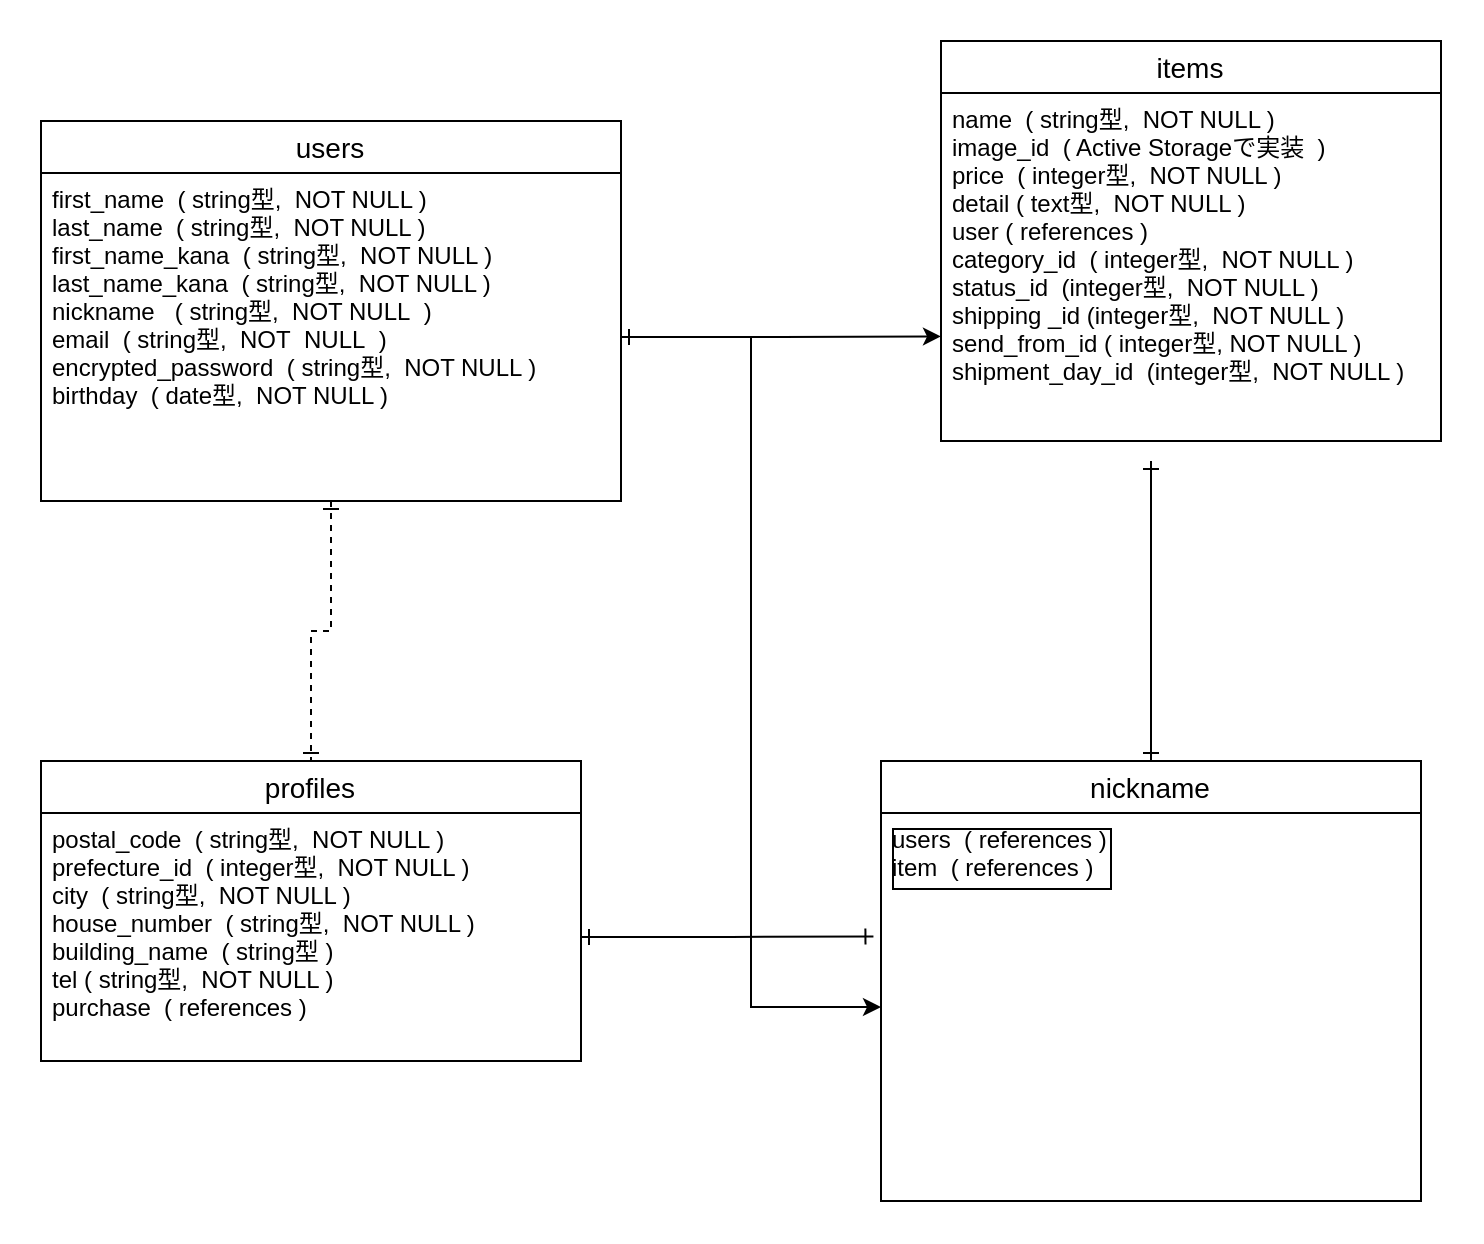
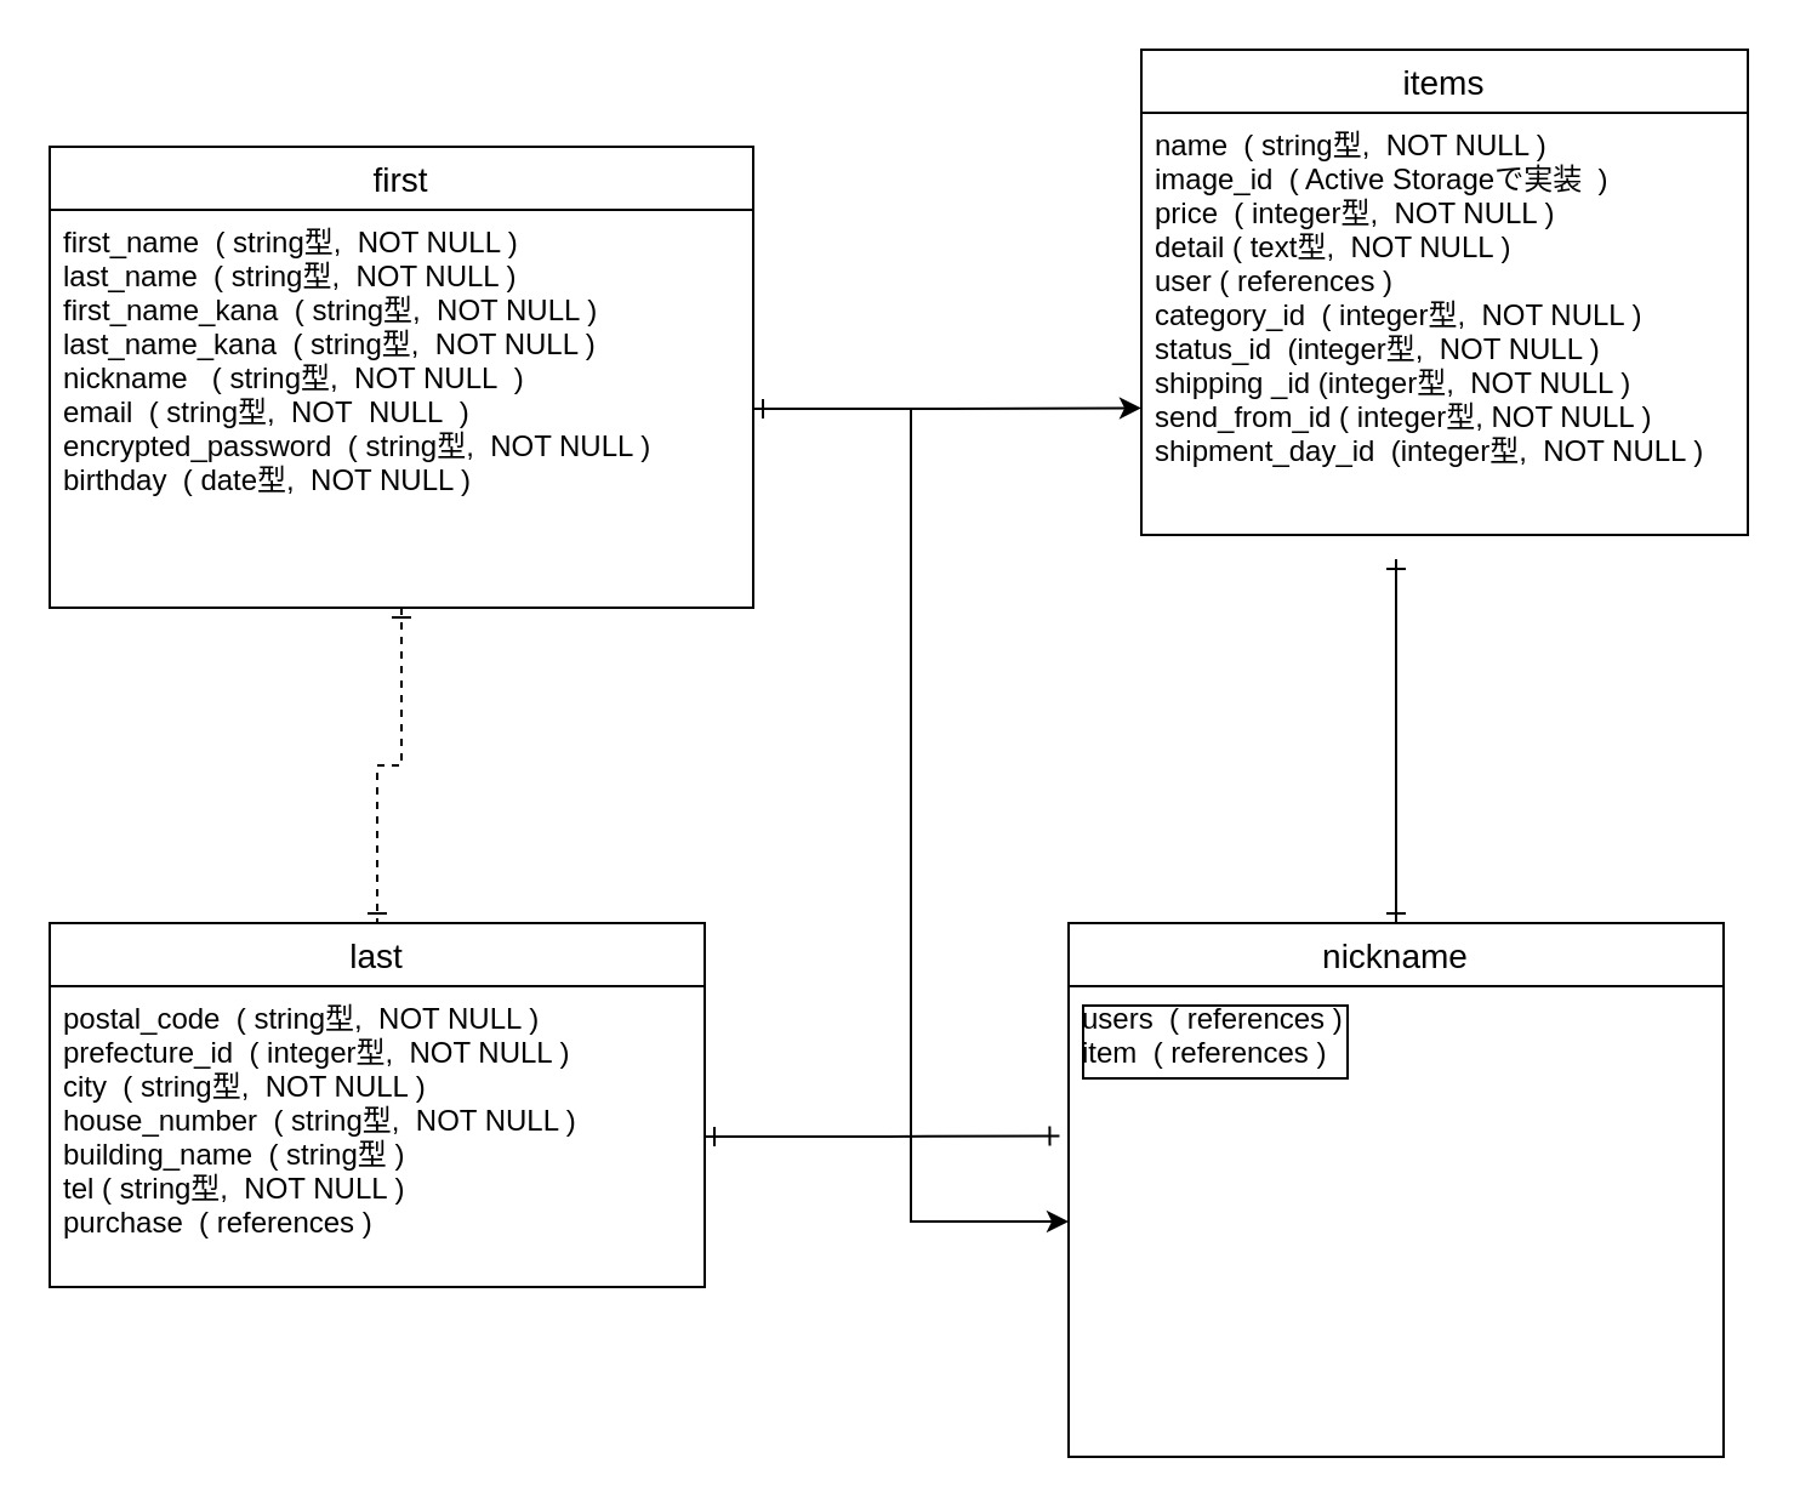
  <mxCell id="0" />
  <mxCell id="1" parent="0" />
  <mxCell id="2" value="" style="edgeStyle=orthogonalEdgeStyle;rounded=0;orthogonalLoop=1;jettySize=auto;html=1;entryX=0.5;entryY=0;entryDx=0;entryDy=0;endArrow=ERone;endFill=0;startArrow=ERone;startFill=0;dashed=1;" parent="1" source="3" target="5" edge="1"><mxGeometry relative="1" as="geometry"><mxPoint x="155" y="330" as="targetPoint" /></mxGeometry></mxCell>
- <mxCell id="3" value="users" style="swimlane;fontStyle=0;childLayout=stackLayout;horizontal=1;startSize=26;horizontalStack=0;resizeParent=1;resizeParentMax=0;resizeLast=0;collapsible=1;marginBottom=0;align=center;fontSize=14;" parent="1" vertex="1"><mxGeometry x="20" y="60" width="290" height="190" as="geometry"><mxRectangle x="50" y="50" width="70" height="26" as="alternateBounds" /></mxGeometry></mxCell>
+ <mxCell id="3" value="first" style="swimlane;fontStyle=0;childLayout=stackLayout;horizontal=1;startSize=26;horizontalStack=0;resizeParent=1;resizeParentMax=0;resizeLast=0;collapsible=1;marginBottom=0;align=center;fontSize=14;" parent="1" vertex="1"><mxGeometry x="20" y="60" width="290" height="190" as="geometry"><mxRectangle x="50" y="50" width="70" height="26" as="alternateBounds" /></mxGeometry></mxCell>
  <mxCell id="4" value="first_name  ( string型,  NOT NULL )&#10;last_name  ( string型,  NOT NULL )&#10;first_name_kana  ( string型,  NOT NULL )&#10;last_name_kana  ( string型,  NOT NULL )&#10;nickname   ( string型,  NOT NULL  )&#10;email  ( string型,  NOT  NULL  )&#10;encrypted_password  ( string型,  NOT NULL )&#10;birthday  ( date型,  NOT NULL )&#10;&#10;" style="text;strokeColor=none;fillColor=none;spacingLeft=4;spacingRight=4;overflow=hidden;rotatable=0;points=[[0,0.5],[1,0.5]];portConstraint=eastwest;fontSize=12;" parent="3" vertex="1"><mxGeometry y="26" width="290" height="164" as="geometry" /></mxCell>
- <mxCell id="5" value="profiles" style="swimlane;fontStyle=0;childLayout=stackLayout;horizontal=1;startSize=26;horizontalStack=0;resizeParent=1;resizeParentMax=0;resizeLast=0;collapsible=1;marginBottom=0;align=center;fontSize=14;" parent="1" vertex="1"><mxGeometry x="20" y="380" width="270" height="150" as="geometry" /></mxCell>
+ <mxCell id="5" value="last" style="swimlane;fontStyle=0;childLayout=stackLayout;horizontal=1;startSize=26;horizontalStack=0;resizeParent=1;resizeParentMax=0;resizeLast=0;collapsible=1;marginBottom=0;align=center;fontSize=14;" parent="1" vertex="1"><mxGeometry x="20" y="380" width="270" height="150" as="geometry" /></mxCell>
  <mxCell id="6" value="postal_code  ( string型,  NOT NULL )&#10;prefecture_id  ( integer型,  NOT NULL )&#10;city  ( string型,  NOT NULL )&#10;house_number  ( string型,  NOT NULL )&#10;building_name  ( string型 )&#10;tel ( string型,  NOT NULL )&#10;purchase  ( references )" style="text;strokeColor=none;fillColor=none;spacingLeft=4;spacingRight=4;overflow=hidden;rotatable=0;points=[[0,0.5],[1,0.5]];portConstraint=eastwest;fontSize=12;" parent="5" vertex="1"><mxGeometry y="26" width="270" height="124" as="geometry" /></mxCell>
  <mxCell id="7" style="edgeStyle=orthogonalEdgeStyle;rounded=0;orthogonalLoop=1;jettySize=auto;html=1;exitX=1;exitY=0.5;exitDx=0;exitDy=0;startArrow=ERone;startFill=0;endArrow=classic;endFill=1;" parent="1" source="4" edge="1"><mxGeometry relative="1" as="geometry"><mxPoint x="470" y="167.706" as="targetPoint" /></mxGeometry></mxCell>
  <mxCell id="8" style="edgeStyle=orthogonalEdgeStyle;rounded=0;orthogonalLoop=1;jettySize=auto;html=1;exitX=0.5;exitY=0;exitDx=0;exitDy=0;startArrow=ERone;startFill=0;endArrow=ERone;endFill=0;fontColor=#f0f0f0;" parent="1" source="9" edge="1"><mxGeometry relative="1" as="geometry"><mxPoint x="575" y="230" as="targetPoint" /></mxGeometry></mxCell>
  <mxCell id="9" value="nickname" style="swimlane;fontStyle=0;childLayout=stackLayout;horizontal=1;startSize=26;horizontalStack=0;resizeParent=1;resizeParentMax=0;resizeLast=0;collapsible=1;marginBottom=0;align=center;fontSize=14;" parent="1" vertex="1"><mxGeometry x="440" y="380" width="270" height="220" as="geometry" /></mxCell>
  <mxCell id="10" value="users  ( references )&#10;item  ( references )&#10;" style="text;strokeColor=none;fillColor=none;spacingLeft=4;spacingRight=4;overflow=hidden;rotatable=0;points=[[0,0.5],[1,0.5]];portConstraint=eastwest;fontSize=12;labelBackgroundColor=none;verticalAlign=top;labelBorderColor=#000000;" parent="9" vertex="1"><mxGeometry y="26" width="270" height="194" as="geometry" /></mxCell>
  <mxCell id="11" style="edgeStyle=orthogonalEdgeStyle;rounded=0;orthogonalLoop=1;jettySize=auto;html=1;startArrow=ERone;startFill=0;endArrow=classic;endFill=1;fontColor=#f0f0f0;" parent="1" source="4" target="10" edge="1"><mxGeometry relative="1" as="geometry" /></mxCell>
  <mxCell id="12" style="edgeStyle=orthogonalEdgeStyle;rounded=0;orthogonalLoop=1;jettySize=auto;html=1;exitX=1;exitY=0.5;exitDx=0;exitDy=0;entryX=-0.014;entryY=0.318;entryDx=0;entryDy=0;entryPerimeter=0;startArrow=ERone;startFill=0;endArrow=ERone;endFill=0;fontColor=#f0f0f0;" parent="1" source="6" target="10" edge="1"><mxGeometry relative="1" as="geometry" /></mxCell>
  <mxCell id="13" value="items" style="swimlane;fontStyle=0;childLayout=stackLayout;horizontal=1;startSize=26;horizontalStack=0;resizeParent=1;resizeParentMax=0;resizeLast=0;collapsible=1;marginBottom=0;align=center;fontSize=14;" parent="1" vertex="1"><mxGeometry x="470" y="20" width="250" height="200" as="geometry" /></mxCell>
  <mxCell id="14" value="name  ( string型,  NOT NULL )&#10;image_id  ( Active Storageで実装  )&#10;price  ( integer型,  NOT NULL )&#10;detail ( text型,  NOT NULL )&#10;user ( references )&#10;category_id  ( integer型,  NOT NULL )&#10;status_id  (integer型,  NOT NULL )&#10;shipping _id (integer型,  NOT NULL )&#10;send_from_id ( integer型, NOT NULL )&#10;shipment_day_id  (integer型,  NOT NULL )&#10;" style="text;strokeColor=none;fillColor=none;spacingLeft=4;spacingRight=4;overflow=hidden;rotatable=0;points=[[0,0.5],[1,0.5]];portConstraint=eastwest;fontSize=12;" parent="13" vertex="1"><mxGeometry y="26" width="250" height="174" as="geometry" /></mxCell>
